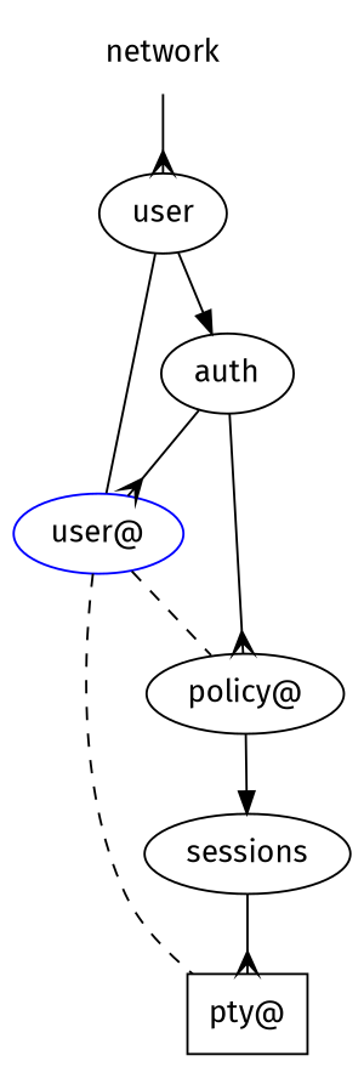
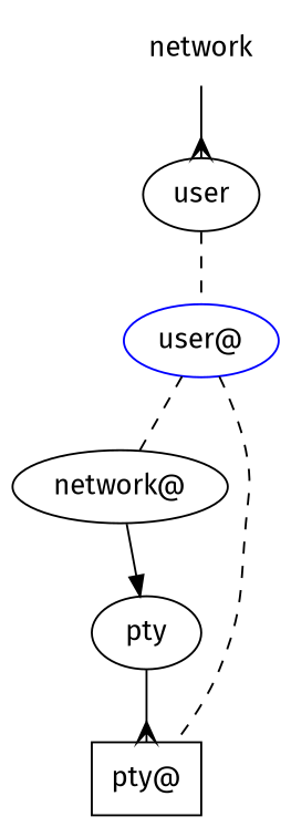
  digraph {
    fontname="Fira Sans"
    node [fontname="Fira Sans"]
    edge [fontname="Fira Sans"]
    network [shape=plaintext]
    n2 [label=user]
-   auth
    n4 [color=blue label="user@"]
-   n5 [label="policy@"]
+   n5 [label="network@"]
    n6 [label="pty@" shape=box]
-   sessions
+   sessions [label=pty]
    network -> n2 [arrowhead=crow]
-   n2 -> auth
-   n2 -> n4 [dir=none style=solid]
-   auth -> n4 [arrowhead=crow]
-   auth -> n5 [arrowhead=crow]
+   n2 -> n4 [dir=none style=dashed]
    n4 -> n5 [dir=none style=dashed]
    n4 -> n6 [dir=none style=dashed]
    n5 -> sessions
    sessions -> n6 [arrowhead=crow weight=100]
  }
